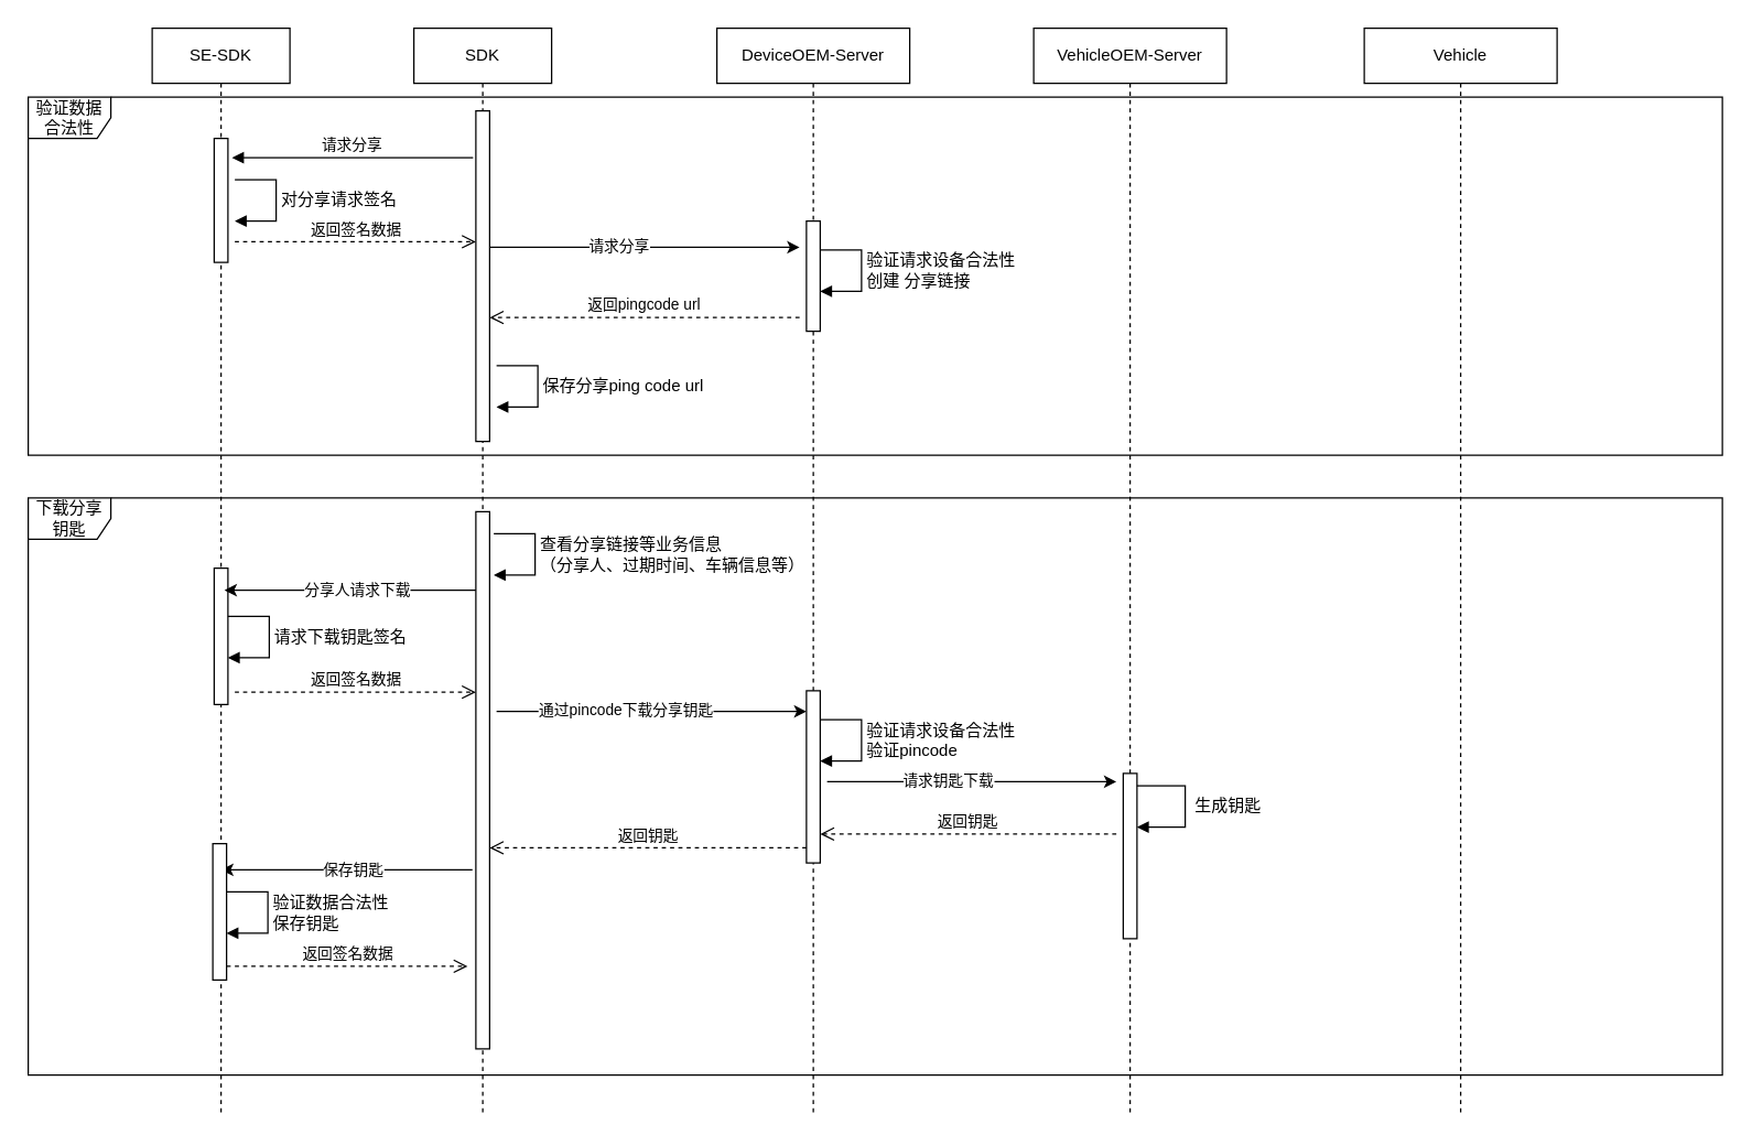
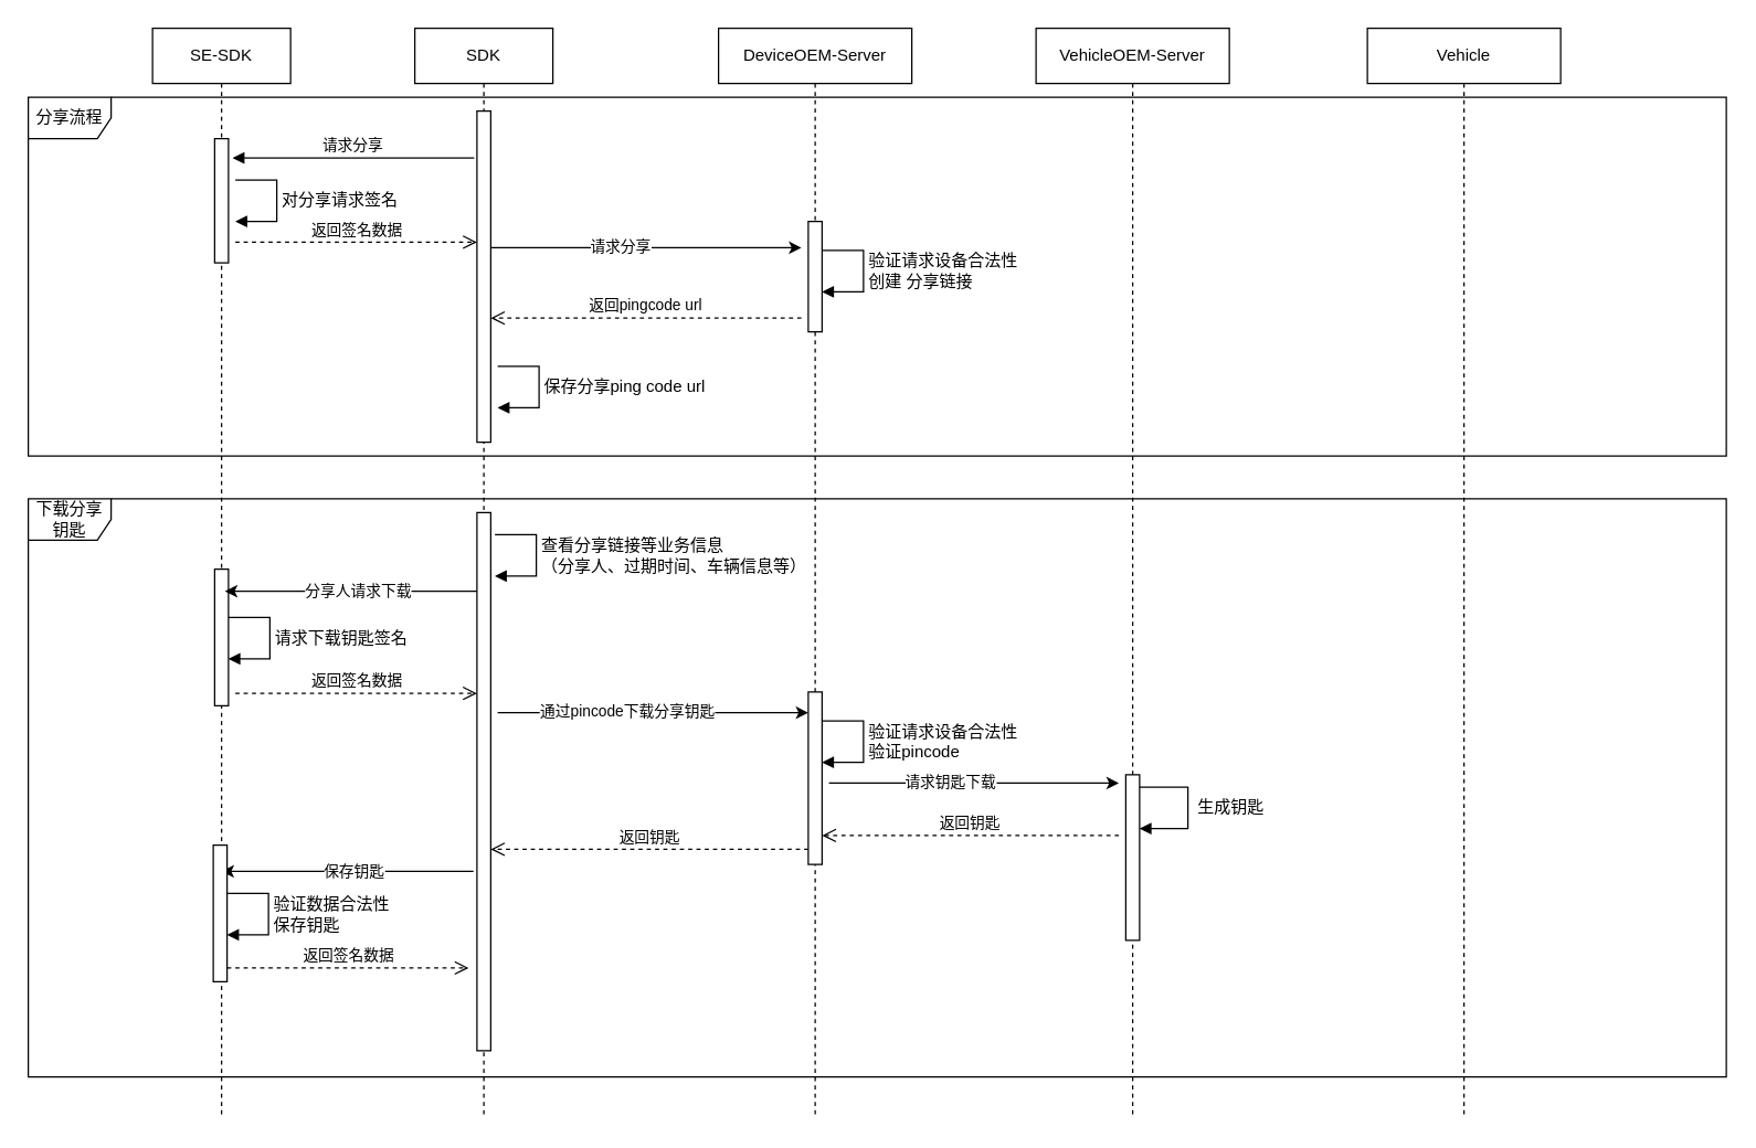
  <mxCell id="0" />
  <mxCell id="1" parent="0" />
  <mxCell id="2" value="SE-SDK" style="shape=umlLifeline;perimeter=lifelinePerimeter;whiteSpace=wrap;html=1;container=0;dropTarget=0;collapsible=0;recursiveResize=0;outlineConnect=0;portConstraint=eastwest;newEdgeStyle={&quot;edgeStyle&quot;:&quot;elbowEdgeStyle&quot;,&quot;elbow&quot;:&quot;vertical&quot;,&quot;curved&quot;:0,&quot;rounded&quot;:0};" parent="1" vertex="1"><mxGeometry x="110" y="20" width="100" height="790" as="geometry" /></mxCell>
  <mxCell id="3" value="" style="html=1;points=[];perimeter=orthogonalPerimeter;outlineConnect=0;targetShapes=umlLifeline;portConstraint=eastwest;newEdgeStyle={&quot;edgeStyle&quot;:&quot;elbowEdgeStyle&quot;,&quot;elbow&quot;:&quot;vertical&quot;,&quot;curved&quot;:0,&quot;rounded&quot;:0};" parent="2" vertex="1"><mxGeometry x="45" y="80" width="10" height="90" as="geometry" /></mxCell>
  <mxCell id="4" value="" style="html=1;points=[];perimeter=orthogonalPerimeter;outlineConnect=0;targetShapes=umlLifeline;portConstraint=eastwest;newEdgeStyle={&quot;edgeStyle&quot;:&quot;elbowEdgeStyle&quot;,&quot;elbow&quot;:&quot;vertical&quot;,&quot;curved&quot;:0,&quot;rounded&quot;:0};" vertex="1" parent="2"><mxGeometry x="45" y="392" width="10" height="99" as="geometry" /></mxCell>
  <mxCell id="5" value="SDK" style="shape=umlLifeline;perimeter=lifelinePerimeter;whiteSpace=wrap;html=1;container=0;dropTarget=0;collapsible=0;recursiveResize=0;outlineConnect=0;portConstraint=eastwest;newEdgeStyle={&quot;edgeStyle&quot;:&quot;elbowEdgeStyle&quot;,&quot;elbow&quot;:&quot;vertical&quot;,&quot;curved&quot;:0,&quot;rounded&quot;:0};" parent="1" vertex="1"><mxGeometry x="300" y="20" width="100" height="790" as="geometry" /></mxCell>
  <mxCell id="6" value="" style="html=1;points=[];perimeter=orthogonalPerimeter;outlineConnect=0;targetShapes=umlLifeline;portConstraint=eastwest;newEdgeStyle={&quot;edgeStyle&quot;:&quot;elbowEdgeStyle&quot;,&quot;elbow&quot;:&quot;vertical&quot;,&quot;curved&quot;:0,&quot;rounded&quot;:0};" parent="5" vertex="1"><mxGeometry x="45" y="60" width="10" height="240" as="geometry" /></mxCell>
  <mxCell id="7" value="" style="html=1;points=[];perimeter=orthogonalPerimeter;outlineConnect=0;targetShapes=umlLifeline;portConstraint=eastwest;newEdgeStyle={&quot;edgeStyle&quot;:&quot;elbowEdgeStyle&quot;,&quot;elbow&quot;:&quot;vertical&quot;,&quot;curved&quot;:0,&quot;rounded&quot;:0};" vertex="1" parent="5"><mxGeometry x="45" y="351" width="10" height="390" as="geometry" /></mxCell>
  <mxCell id="8" value="请求分享" style="html=1;verticalAlign=bottom;endArrow=block;edgeStyle=elbowEdgeStyle;elbow=vertical;curved=0;rounded=0;" parent="1" edge="1"><mxGeometry relative="1" as="geometry"><mxPoint x="343" y="114" as="sourcePoint" /><Array as="points" /><mxPoint x="168" y="114" as="targetPoint" /></mxGeometry></mxCell>
  <mxCell id="9" value="返回pingcode url" style="html=1;verticalAlign=bottom;endArrow=open;dashed=1;endSize=8;edgeStyle=elbowEdgeStyle;elbow=vertical;curved=0;rounded=0;" parent="1" edge="1"><mxGeometry relative="1" as="geometry"><mxPoint x="355" y="230" as="targetPoint" /><Array as="points" /><mxPoint x="580" y="230" as="sourcePoint" /></mxGeometry></mxCell>
  <mxCell id="10" value="返回签名数据" style="html=1;verticalAlign=bottom;endArrow=open;dashed=1;endSize=8;edgeStyle=elbowEdgeStyle;elbow=vertical;curved=0;rounded=0;" parent="1" edge="1"><mxGeometry relative="1" as="geometry"><mxPoint x="345" y="175" as="targetPoint" /><Array as="points"><mxPoint x="260" y="175" /></Array><mxPoint x="170" y="175" as="sourcePoint" /></mxGeometry></mxCell>
  <mxCell id="11" value="DeviceOEM-Server" style="shape=umlLifeline;perimeter=lifelinePerimeter;whiteSpace=wrap;html=1;container=0;dropTarget=0;collapsible=0;recursiveResize=0;outlineConnect=0;portConstraint=eastwest;newEdgeStyle={&quot;edgeStyle&quot;:&quot;elbowEdgeStyle&quot;,&quot;elbow&quot;:&quot;vertical&quot;,&quot;curved&quot;:0,&quot;rounded&quot;:0};" vertex="1" parent="1"><mxGeometry x="520" y="20" width="140" height="790" as="geometry" /></mxCell>
  <mxCell id="12" value="" style="html=1;points=[];perimeter=orthogonalPerimeter;outlineConnect=0;targetShapes=umlLifeline;portConstraint=eastwest;newEdgeStyle={&quot;edgeStyle&quot;:&quot;elbowEdgeStyle&quot;,&quot;elbow&quot;:&quot;vertical&quot;,&quot;curved&quot;:0,&quot;rounded&quot;:0};" vertex="1" parent="11"><mxGeometry x="65" y="140" width="10" height="80" as="geometry" /></mxCell>
  <mxCell id="13" value="" style="html=1;points=[];perimeter=orthogonalPerimeter;outlineConnect=0;targetShapes=umlLifeline;portConstraint=eastwest;newEdgeStyle={&quot;edgeStyle&quot;:&quot;elbowEdgeStyle&quot;,&quot;elbow&quot;:&quot;vertical&quot;,&quot;curved&quot;:0,&quot;rounded&quot;:0};" vertex="1" parent="11"><mxGeometry x="65" y="481" width="10" height="125" as="geometry" /></mxCell>
  <mxCell id="14" value="" style="endArrow=classic;html=1;rounded=0;" edge="1" parent="11"><mxGeometry width="50" height="50" relative="1" as="geometry"><mxPoint x="80" y="547" as="sourcePoint" /><mxPoint x="290" y="547" as="targetPoint" /></mxGeometry></mxCell>
  <mxCell id="15" value="请求钥匙下载" style="edgeLabel;html=1;align=center;verticalAlign=middle;resizable=0;points=[];" vertex="1" connectable="0" parent="14"><mxGeometry x="-0.17" y="2" relative="1" as="geometry"><mxPoint as="offset" /></mxGeometry></mxCell>
  <mxCell id="16" value="返回钥匙" style="html=1;verticalAlign=bottom;endArrow=open;dashed=1;endSize=8;edgeStyle=elbowEdgeStyle;elbow=vertical;curved=0;rounded=0;" edge="1" parent="11" target="13"><mxGeometry relative="1" as="geometry"><mxPoint x="80" y="583" as="targetPoint" /><Array as="points" /><mxPoint x="290" y="585" as="sourcePoint" /></mxGeometry></mxCell>
  <mxCell id="17" value="验证请求设备合法性&lt;div&gt;验证pincode&lt;/div&gt;" style="html=1;align=left;spacingLeft=2;endArrow=block;rounded=0;edgeStyle=orthogonalEdgeStyle;curved=0;rounded=0;fontFamily=Helvetica;fontSize=12;fontColor=default;" edge="1" parent="11"><mxGeometry relative="1" as="geometry"><mxPoint x="75" y="502" as="sourcePoint" /><Array as="points"><mxPoint x="105" y="502" /><mxPoint x="105" y="532" /></Array><mxPoint x="75" y="532" as="targetPoint" /></mxGeometry></mxCell>
  <mxCell id="18" value="VehicleOEM-Server" style="shape=umlLifeline;perimeter=lifelinePerimeter;whiteSpace=wrap;html=1;container=0;dropTarget=0;collapsible=0;recursiveResize=0;outlineConnect=0;portConstraint=eastwest;newEdgeStyle={&quot;edgeStyle&quot;:&quot;elbowEdgeStyle&quot;,&quot;elbow&quot;:&quot;vertical&quot;,&quot;curved&quot;:0,&quot;rounded&quot;:0};" vertex="1" parent="1"><mxGeometry x="750" y="20" width="140" height="790" as="geometry" /></mxCell>
  <mxCell id="19" value="" style="html=1;points=[];perimeter=orthogonalPerimeter;outlineConnect=0;targetShapes=umlLifeline;portConstraint=eastwest;newEdgeStyle={&quot;edgeStyle&quot;:&quot;elbowEdgeStyle&quot;,&quot;elbow&quot;:&quot;vertical&quot;,&quot;curved&quot;:0,&quot;rounded&quot;:0};" vertex="1" parent="18"><mxGeometry x="65" y="541" width="10" height="120" as="geometry" /></mxCell>
  <mxCell id="20" value="&amp;nbsp;生成钥匙" style="html=1;align=left;spacingLeft=2;endArrow=block;rounded=0;edgeStyle=orthogonalEdgeStyle;curved=0;rounded=0;fontFamily=Helvetica;fontSize=12;fontColor=default;" edge="1" parent="18"><mxGeometry relative="1" as="geometry"><mxPoint x="75" y="550" as="sourcePoint" /><Array as="points"><mxPoint x="110" y="550" /><mxPoint x="110" y="580" /></Array><mxPoint x="75" y="580" as="targetPoint" /></mxGeometry></mxCell>
  <mxCell id="21" value="Vehicle" style="shape=umlLifeline;perimeter=lifelinePerimeter;whiteSpace=wrap;html=1;container=0;dropTarget=0;collapsible=0;recursiveResize=0;outlineConnect=0;portConstraint=eastwest;newEdgeStyle={&quot;edgeStyle&quot;:&quot;elbowEdgeStyle&quot;,&quot;elbow&quot;:&quot;vertical&quot;,&quot;curved&quot;:0,&quot;rounded&quot;:0};" vertex="1" parent="1"><mxGeometry x="990" y="20" width="140" height="790" as="geometry" /></mxCell>
  <mxCell id="22" value="" style="endArrow=classic;html=1;rounded=0;" edge="1" parent="1"><mxGeometry width="50" height="50" relative="1" as="geometry"><mxPoint x="355" y="179" as="sourcePoint" /><mxPoint x="580" y="179" as="targetPoint" /></mxGeometry></mxCell>
  <mxCell id="23" value="请求分享" style="edgeLabel;html=1;align=center;verticalAlign=middle;resizable=0;points=[];" vertex="1" connectable="0" parent="22"><mxGeometry x="-0.17" y="2" relative="1" as="geometry"><mxPoint as="offset" /></mxGeometry></mxCell>
  <mxCell id="24" value="验证请求设备合法性&lt;div&gt;创建 分享链接&lt;br&gt;&lt;/div&gt;" style="html=1;align=left;spacingLeft=2;endArrow=block;rounded=0;edgeStyle=orthogonalEdgeStyle;curved=0;rounded=0;fontFamily=Helvetica;fontSize=12;fontColor=default;" edge="1" parent="1"><mxGeometry relative="1" as="geometry"><mxPoint x="595" y="181" as="sourcePoint" /><Array as="points"><mxPoint x="625" y="181" /><mxPoint x="625" y="211" /></Array><mxPoint x="595" y="211" as="targetPoint" /></mxGeometry></mxCell>
  <mxCell id="25" value="保存分享ping code url" style="html=1;align=left;spacingLeft=2;endArrow=block;rounded=0;edgeStyle=orthogonalEdgeStyle;curved=0;rounded=0;fontFamily=Helvetica;fontSize=12;fontColor=default;" edge="1" parent="1"><mxGeometry relative="1" as="geometry"><mxPoint x="360" y="265" as="sourcePoint" /><Array as="points"><mxPoint x="390" y="265" /><mxPoint x="390" y="295" /></Array><mxPoint x="360" y="295" as="targetPoint" /></mxGeometry></mxCell>
- <mxCell id="26" value="验证数据合法性" style="shape=umlFrame;whiteSpace=wrap;html=1;pointerEvents=0;sketch=0;strokeColor=default;align=center;verticalAlign=middle;fontFamily=Helvetica;fontSize=12;fontColor=default;fillColor=default;" vertex="1" parent="1"><mxGeometry x="20" y="70" width="1230" height="260" as="geometry" /></mxCell>
+ <mxCell id="26" value="分享流程" style="shape=umlFrame;whiteSpace=wrap;html=1;pointerEvents=0;sketch=0;strokeColor=default;align=center;verticalAlign=middle;fontFamily=Helvetica;fontSize=12;fontColor=default;fillColor=default;" vertex="1" parent="1"><mxGeometry x="20" y="70" width="1230" height="260" as="geometry" /></mxCell>
  <mxCell id="27" value="对分享请求签名" style="html=1;align=left;spacingLeft=2;endArrow=block;rounded=0;edgeStyle=orthogonalEdgeStyle;curved=0;rounded=0;fontFamily=Helvetica;fontSize=12;fontColor=default;" edge="1" parent="1"><mxGeometry relative="1" as="geometry"><mxPoint x="170" y="130" as="sourcePoint" /><Array as="points"><mxPoint x="200" y="130" /><mxPoint x="200" y="160" /></Array><mxPoint x="170" y="160" as="targetPoint" /></mxGeometry></mxCell>
  <mxCell id="28" value="查看分享链接等业务信息&lt;div&gt;（分享人、过期时间、车辆信息等）&lt;/div&gt;" style="html=1;align=left;spacingLeft=2;endArrow=block;rounded=0;edgeStyle=orthogonalEdgeStyle;curved=0;rounded=0;fontFamily=Helvetica;fontSize=12;fontColor=default;" edge="1" parent="1"><mxGeometry relative="1" as="geometry"><mxPoint x="358" y="387" as="sourcePoint" /><Array as="points"><mxPoint x="388" y="387" /><mxPoint x="388" y="417" /></Array><mxPoint x="358" y="417" as="targetPoint" /></mxGeometry></mxCell>
  <mxCell id="29" value="" style="endArrow=classic;html=1;rounded=0;" edge="1" parent="1"><mxGeometry width="50" height="50" relative="1" as="geometry"><mxPoint x="345" y="428" as="sourcePoint" /><mxPoint x="162.5" y="428" as="targetPoint" /></mxGeometry></mxCell>
  <mxCell id="30" value="分享人请求下载" style="edgeLabel;html=1;align=center;verticalAlign=middle;resizable=0;points=[];" vertex="1" connectable="0" parent="29"><mxGeometry x="-0.17" y="2" relative="1" as="geometry"><mxPoint x="-11" y="-3" as="offset" /></mxGeometry></mxCell>
  <mxCell id="31" value="请求下载钥匙签名" style="html=1;align=left;spacingLeft=2;endArrow=block;rounded=0;edgeStyle=orthogonalEdgeStyle;curved=0;rounded=0;fontFamily=Helvetica;fontSize=12;fontColor=default;" edge="1" parent="1"><mxGeometry relative="1" as="geometry"><mxPoint x="165" y="447" as="sourcePoint" /><Array as="points"><mxPoint x="195" y="447" /><mxPoint x="195" y="477" /></Array><mxPoint x="165" y="477" as="targetPoint" /></mxGeometry></mxCell>
  <mxCell id="32" value="返回签名数据" style="html=1;verticalAlign=bottom;endArrow=open;dashed=1;endSize=8;edgeStyle=elbowEdgeStyle;elbow=vertical;curved=0;rounded=0;" edge="1" parent="1"><mxGeometry relative="1" as="geometry"><mxPoint x="345" y="502" as="targetPoint" /><Array as="points"><mxPoint x="260" y="502" /></Array><mxPoint x="170" y="502" as="sourcePoint" /></mxGeometry></mxCell>
  <mxCell id="33" value="" style="endArrow=classic;html=1;rounded=0;" edge="1" parent="1"><mxGeometry width="50" height="50" relative="1" as="geometry"><mxPoint x="360" y="516" as="sourcePoint" /><mxPoint x="585" y="516" as="targetPoint" /></mxGeometry></mxCell>
  <mxCell id="34" value="通过pincode下载分享钥匙" style="edgeLabel;html=1;align=center;verticalAlign=middle;resizable=0;points=[];" vertex="1" connectable="0" parent="33"><mxGeometry x="-0.17" y="2" relative="1" as="geometry"><mxPoint as="offset" /></mxGeometry></mxCell>
  <mxCell id="35" value="下载分享钥匙" style="shape=umlFrame;whiteSpace=wrap;html=1;pointerEvents=0;sketch=0;strokeColor=default;align=center;verticalAlign=middle;fontFamily=Helvetica;fontSize=12;fontColor=default;fillColor=default;" vertex="1" parent="1"><mxGeometry x="20" y="361" width="1230" height="419" as="geometry" /></mxCell>
  <mxCell id="36" value="返回钥匙" style="html=1;verticalAlign=bottom;endArrow=open;dashed=1;endSize=8;edgeStyle=elbowEdgeStyle;elbow=vertical;curved=0;rounded=0;" edge="1" parent="1" target="7"><mxGeometry relative="1" as="geometry"><mxPoint x="370" y="615" as="targetPoint" /><Array as="points" /><mxPoint x="585" y="615" as="sourcePoint" /></mxGeometry></mxCell>
  <mxCell id="37" value="" style="endArrow=classic;html=1;rounded=0;" edge="1" parent="1"><mxGeometry width="50" height="50" relative="1" as="geometry"><mxPoint x="342.5" y="631" as="sourcePoint" /><mxPoint x="160" y="631" as="targetPoint" /></mxGeometry></mxCell>
  <mxCell id="38" value="保存钥匙" style="edgeLabel;html=1;align=center;verticalAlign=middle;resizable=0;points=[];" vertex="1" connectable="0" parent="37"><mxGeometry x="-0.17" y="2" relative="1" as="geometry"><mxPoint x="-11" y="-3" as="offset" /></mxGeometry></mxCell>
  <mxCell id="39" value="" style="html=1;points=[];perimeter=orthogonalPerimeter;outlineConnect=0;targetShapes=umlLifeline;portConstraint=eastwest;newEdgeStyle={&quot;edgeStyle&quot;:&quot;elbowEdgeStyle&quot;,&quot;elbow&quot;:&quot;vertical&quot;,&quot;curved&quot;:0,&quot;rounded&quot;:0};" vertex="1" parent="1"><mxGeometry x="154" y="612" width="10" height="99" as="geometry" /></mxCell>
  <mxCell id="40" value="验证数据合法性&lt;div&gt;保存钥匙&lt;/div&gt;" style="html=1;align=left;spacingLeft=2;endArrow=block;rounded=0;edgeStyle=orthogonalEdgeStyle;curved=0;rounded=0;fontFamily=Helvetica;fontSize=12;fontColor=default;" edge="1" parent="1"><mxGeometry relative="1" as="geometry"><mxPoint x="164" y="647" as="sourcePoint" /><Array as="points"><mxPoint x="194" y="647" /><mxPoint x="194" y="677" /></Array><mxPoint x="164" y="677" as="targetPoint" /></mxGeometry></mxCell>
  <mxCell id="41" value="返回签名数据" style="html=1;verticalAlign=bottom;endArrow=open;dashed=1;endSize=8;edgeStyle=elbowEdgeStyle;elbow=vertical;curved=0;rounded=0;" edge="1" parent="1"><mxGeometry relative="1" as="geometry"><mxPoint x="339" y="701" as="targetPoint" /><Array as="points"><mxPoint x="254" y="701" /></Array><mxPoint x="164" y="701" as="sourcePoint" /></mxGeometry></mxCell>
